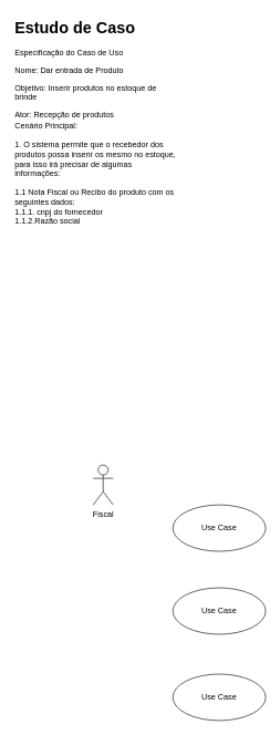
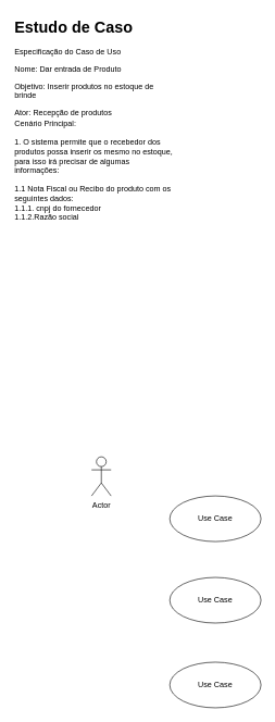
  <mxCell id="0" />
  <mxCell id="1" parent="0" />
- <mxCell id="2" value="Fiscal" style="shape=umlActor;verticalLabelPosition=bottom;verticalAlign=top;html=1;" vertex="1" parent="1"><mxGeometry x="140" y="700" width="30" height="60" as="geometry" /></mxCell>
+ <mxCell id="2" value="Actor" style="shape=umlActor;verticalLabelPosition=bottom;verticalAlign=top;html=1;" vertex="1" parent="1"><mxGeometry x="140" y="700" width="30" height="60" as="geometry" /></mxCell>
  <mxCell id="3" value="&lt;h1 style=&quot;margin-top: 0px;&quot;&gt;Estudo de Caso&lt;/h1&gt;&lt;p&gt;Especificação do Caso de Uso&lt;br&gt;&lt;/p&gt;&lt;p&gt;Nome: Dar entrada de Produto&lt;/p&gt;&lt;p&gt;Objetivo: Inserir produtos no estoque de brinde&lt;/p&gt;&lt;p&gt;Ator: Recepção de produtos&lt;/p&gt;" style="text;html=1;whiteSpace=wrap;overflow=hidden;rounded=0;" vertex="1" parent="1"><mxGeometry x="20" y="20" width="250" height="160" as="geometry" /></mxCell>
  <mxCell id="4" value="Use Case" style="ellipse;whiteSpace=wrap;html=1;" vertex="1" parent="1"><mxGeometry x="260" y="760" width="140" height="70" as="geometry" /></mxCell>
  <mxCell id="5" value="Use Case" style="ellipse;whiteSpace=wrap;html=1;" vertex="1" parent="1"><mxGeometry x="260" y="885" width="140" height="70" as="geometry" /></mxCell>
  <mxCell id="6" value="Use Case" style="ellipse;whiteSpace=wrap;html=1;" vertex="1" parent="1"><mxGeometry x="260" y="1015" width="140" height="70" as="geometry" /></mxCell>
  <mxCell id="7" value="Cenário Principal:&lt;div&gt;&lt;br&gt;&lt;/div&gt;&lt;div&gt;1. O sistema permite que o recebedor dos produtos possa inserir os mesmo no estoque, para isso irá precisar de algumas informações:&lt;/div&gt;&lt;div&gt;&lt;br&gt;&lt;/div&gt;&lt;div&gt;1.1 Nota Fiscal ou Recibo do produto com os seguintes dados:&lt;/div&gt;&lt;div&gt;1.1.1. cnpj do fornecedor&lt;/div&gt;&lt;div&gt;1.1.2.Razão social&lt;/div&gt;&lt;div&gt;&lt;br&gt;&lt;/div&gt;" style="text;spacingTop=-5;whiteSpace=wrap;html=1;align=left;fontSize=12;fontFamily=Helvetica;fillColor=none;strokeColor=none;" vertex="1" parent="1"><mxGeometry x="20" y="180" width="250" height="470" as="geometry" /></mxCell>
